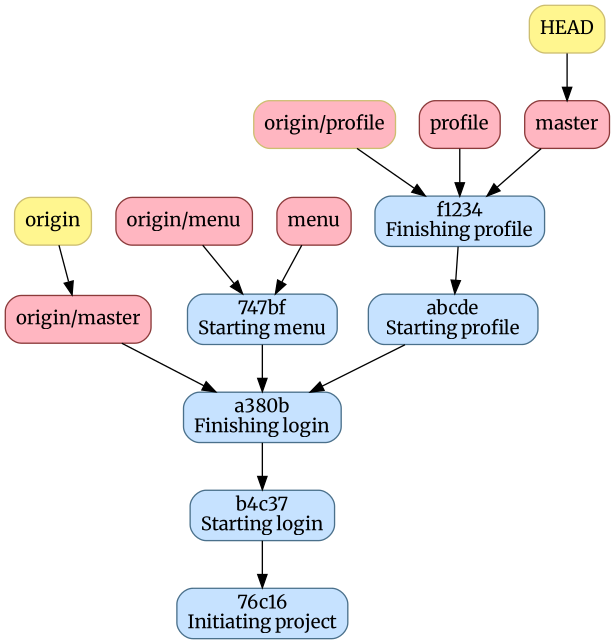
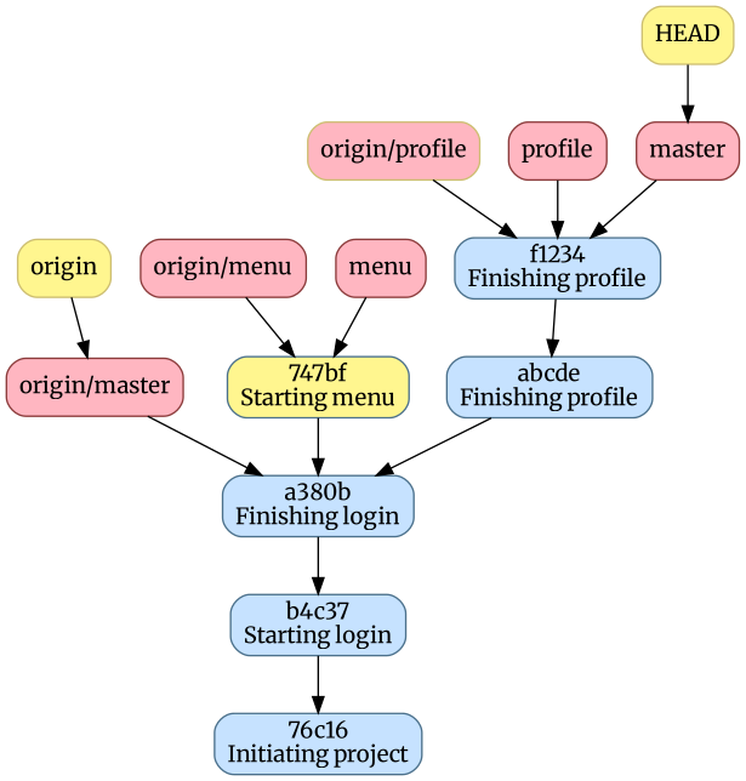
  digraph {
    fontname=Merriweather
    node [color=skyblue4 fillcolor=lightpink fontname=Merriweather shape=box style="rounded,filled"]
    edge [fontname=Merriweather]
    n1 [color=indianred4 label=master]
    n2 [fillcolor=slategray1 label="f1234\nFinishing profile"]
-   n3 [fillcolor=slategray1 label="abcde\nStarting profile"]
+   n3 [fillcolor=slategray1 label="abcde\nFinishing profile"]
    n4 [fillcolor=slategray1 label="a380b\nFinishing login"]
    n5 [color=lightgoldenrod3 fillcolor=khaki1 label=HEAD]
    n6 [color=indianred4 label="origin/master"]
    n7 [fillcolor=slategray1 label="b4c37\nStarting login"]
    n8 [fillcolor=slategray1 label="76c16\nInitiating project"]
    n9 [color=lightgoldenrod3 fillcolor=khaki1 label=origin]
-   n10 [fillcolor=slategray1 label="747bf\nStarting menu"]
+   n10 [fillcolor=khaki1 label="747bf\nStarting menu"]
    n11 [color=indianred4 label="origin/menu"]
    n12 [color=lightgoldenrod3 label="origin/profile"]
    n13 [color=indianred4 label=menu]
    n14 [color=indianred4 label=profile]
    n1 -> n2
    n2 -> n3
    n3 -> n4
    n4 -> n7
    n5 -> n1
    n6 -> n4
    n7 -> n8
    n9 -> n6
    n10 -> n4
    n11 -> n10
    n12 -> n2
    n13 -> n10
    n14 -> n2
  }
